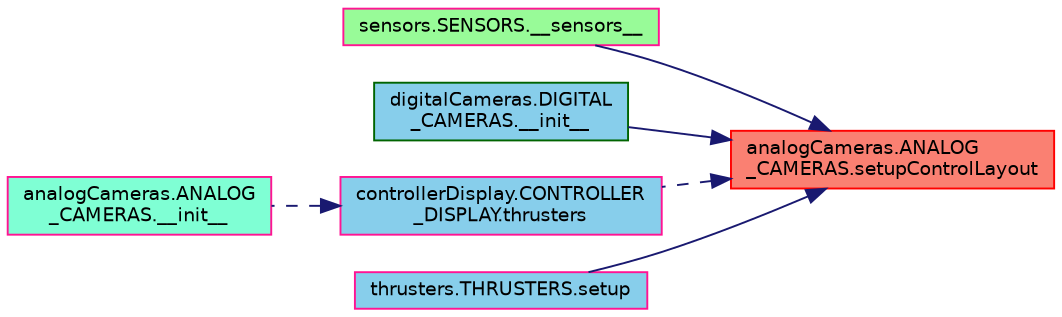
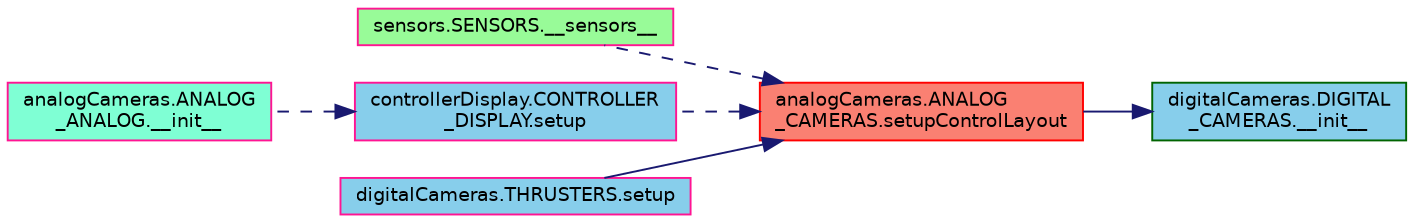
  digraph {
    rankdir=RL
    node [color=deeppink fillcolor=skyblue fontname=Helvetica fontsize=10 shape=record style=filled]
    edge [color=midnightblue dir=back fontname=Helvetica fontsize=10 labelfontname=Helvetica labelfontsize=10 style=dashed]
    n1 [color=red fillcolor=salmon fontcolor=black height=0.2 label="analogCameras.ANALOG\l_CAMERAS.setupControlLayout" width=0.4]
    n2 [fillcolor=palegreen height=0.2 label="sensors.SENSORS.__sensors__" width=0.4]
    n3 [color=darkgreen height=0.2 label="digitalCameras.DIGITAL\l_CAMERAS.__init__" width=0.4]
-   n4 [height=0.2 label="controllerDisplay.CONTROLLER\l_DISPLAY.thrusters" width=0.4]
-   n5 [height=0.2 label="thrusters.THRUSTERS.setup" width=0.4]
-   n6 [fillcolor=aquamarine height=0.2 label="analogCameras.ANALOG\l_CAMERAS.__init__" width=0.4]
-   n1 -> n2 [style=solid]
-   n1 -> n3 [style=solid]
+   n4 [height=0.2 label="controllerDisplay.CONTROLLER\l_DISPLAY.setup" width=0.4]
+   n5 [height=0.2 label="digitalCameras.THRUSTERS.setup" width=0.4]
+   n6 [fillcolor=aquamarine height=0.2 label="analogCameras.ANALOG\l_ANALOG.__init__" width=0.4]
+   n1 -> n2
+   n3 -> n1 [style=solid]
    n1 -> n4
    n1 -> n5 [style=solid]
    n4 -> n6
  }
